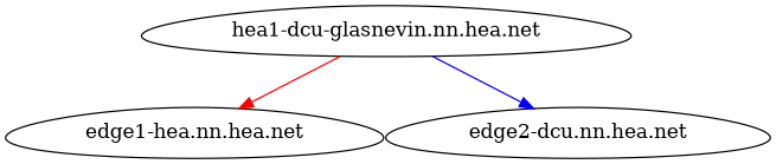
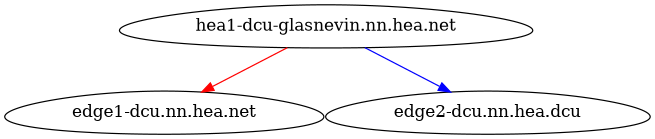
  digraph {
    node [shape=egg]
    n1 [label="hea1-dcu-glasnevin.nn.hea.net"]
-   n2 [label="edge1-hea.nn.hea.net"]
-   n3 [label="edge2-dcu.nn.hea.net"]
+   n2 [label="edge1-dcu.nn.hea.net"]
+   n3 [label="edge2-dcu.nn.hea.dcu"]
    n1 -> n2 [color=red]
    n1 -> n3 [color=blue]
  }
